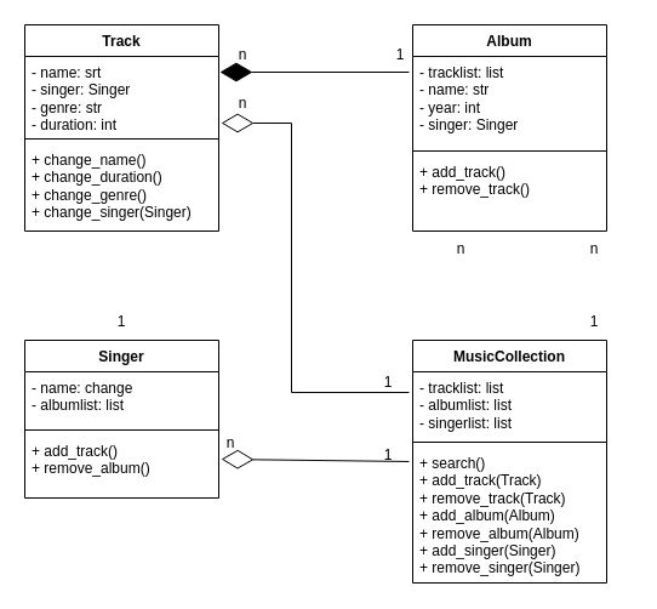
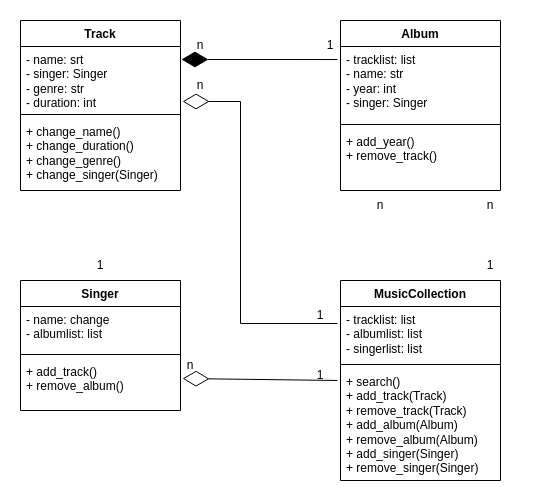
  <mxCell id="0" />
  <mxCell id="1" parent="0" />
  <mxCell id="2" value="Track" style="swimlane;fontStyle=1;align=center;verticalAlign=top;childLayout=stackLayout;horizontal=1;startSize=26;horizontalStack=0;resizeParent=1;resizeParentMax=0;resizeLast=0;collapsible=1;marginBottom=0;whiteSpace=wrap;html=1;" parent="1" vertex="1"><mxGeometry x="20" y="20" width="160" height="170" as="geometry"><mxRectangle x="40" y="40" width="70" height="30" as="alternateBounds" /></mxGeometry></mxCell>
  <mxCell id="3" value="- name: srt&lt;br&gt;- singer: Singer&lt;br&gt;- genre: str&lt;br&gt;-&amp;nbsp;duration: int" style="text;strokeColor=none;fillColor=none;align=left;verticalAlign=top;spacingLeft=4;spacingRight=4;overflow=hidden;rotatable=0;points=[[0,0.5],[1,0.5]];portConstraint=eastwest;whiteSpace=wrap;html=1;" parent="2" vertex="1"><mxGeometry y="26" width="160" height="64" as="geometry" /></mxCell>
  <mxCell id="4" value="" style="line;strokeWidth=1;fillColor=none;align=left;verticalAlign=middle;spacingTop=-1;spacingLeft=3;spacingRight=3;rotatable=0;labelPosition=right;points=[];portConstraint=eastwest;strokeColor=inherit;" parent="2" vertex="1"><mxGeometry y="90" width="160" height="8" as="geometry" /></mxCell>
  <mxCell id="5" value="+ change_name()&lt;br&gt;+ change_duration()&lt;br&gt;+ change_genre()&lt;br&gt;+ change_singer(Singer)" style="text;strokeColor=none;fillColor=none;align=left;verticalAlign=top;spacingLeft=4;spacingRight=4;overflow=hidden;rotatable=0;points=[[0,0.5],[1,0.5]];portConstraint=eastwest;whiteSpace=wrap;html=1;" parent="2" vertex="1"><mxGeometry y="98" width="160" height="72" as="geometry" /></mxCell>
  <mxCell id="6" value="Album" style="swimlane;fontStyle=1;align=center;verticalAlign=top;childLayout=stackLayout;horizontal=1;startSize=26;horizontalStack=0;resizeParent=1;resizeParentMax=0;resizeLast=0;collapsible=1;marginBottom=0;whiteSpace=wrap;html=1;" parent="1" vertex="1"><mxGeometry x="340" y="20" width="160" height="170" as="geometry" /></mxCell>
  <mxCell id="7" value="- tracklist: list&lt;br&gt;- name: str&lt;br&gt;- year: int&lt;br&gt;- singer: Singer" style="text;strokeColor=none;fillColor=none;align=left;verticalAlign=top;spacingLeft=4;spacingRight=4;overflow=hidden;rotatable=0;points=[[0,0.5],[1,0.5]];portConstraint=eastwest;whiteSpace=wrap;html=1;" parent="6" vertex="1"><mxGeometry y="26" width="160" height="74" as="geometry" /></mxCell>
  <mxCell id="8" value="" style="line;strokeWidth=1;fillColor=none;align=left;verticalAlign=middle;spacingTop=-1;spacingLeft=3;spacingRight=3;rotatable=0;labelPosition=right;points=[];portConstraint=eastwest;strokeColor=inherit;" parent="6" vertex="1"><mxGeometry y="100" width="160" height="8" as="geometry" /></mxCell>
- <mxCell id="9" value="+ add_track()&lt;br&gt;+ remove_track()" style="text;strokeColor=none;fillColor=none;align=left;verticalAlign=top;spacingLeft=4;spacingRight=4;overflow=hidden;rotatable=0;points=[[0,0.5],[1,0.5]];portConstraint=eastwest;whiteSpace=wrap;html=1;" parent="6" vertex="1"><mxGeometry y="108" width="160" height="62" as="geometry" /></mxCell>
+ <mxCell id="9" value="+ add_year()&lt;br&gt;+ remove_track()" style="text;strokeColor=none;fillColor=none;align=left;verticalAlign=top;spacingLeft=4;spacingRight=4;overflow=hidden;rotatable=0;points=[[0,0.5],[1,0.5]];portConstraint=eastwest;whiteSpace=wrap;html=1;" parent="6" vertex="1"><mxGeometry y="108" width="160" height="62" as="geometry" /></mxCell>
  <mxCell id="10" value="Singer" style="swimlane;fontStyle=1;align=center;verticalAlign=top;childLayout=stackLayout;horizontal=1;startSize=26;horizontalStack=0;resizeParent=1;resizeParentMax=0;resizeLast=0;collapsible=1;marginBottom=0;whiteSpace=wrap;html=1;" parent="1" vertex="1"><mxGeometry x="20" y="280" width="160" height="130" as="geometry" /></mxCell>
  <mxCell id="11" value="- name: change&lt;br&gt;- albumlist: list" style="text;strokeColor=none;fillColor=none;align=left;verticalAlign=top;spacingLeft=4;spacingRight=4;overflow=hidden;rotatable=0;points=[[0,0.5],[1,0.5]];portConstraint=eastwest;whiteSpace=wrap;html=1;" parent="10" vertex="1"><mxGeometry y="26" width="160" height="44" as="geometry" /></mxCell>
  <mxCell id="12" value="" style="line;strokeWidth=1;fillColor=none;align=left;verticalAlign=middle;spacingTop=-1;spacingLeft=3;spacingRight=3;rotatable=0;labelPosition=right;points=[];portConstraint=eastwest;strokeColor=inherit;" parent="10" vertex="1"><mxGeometry y="70" width="160" height="8" as="geometry" /></mxCell>
  <mxCell id="13" value="+ add_track()&lt;br style=&quot;border-color: var(--border-color);&quot;&gt;+ remove_album()" style="text;strokeColor=none;fillColor=none;align=left;verticalAlign=top;spacingLeft=4;spacingRight=4;overflow=hidden;rotatable=0;points=[[0,0.5],[1,0.5]];portConstraint=eastwest;whiteSpace=wrap;html=1;" parent="10" vertex="1"><mxGeometry y="78" width="160" height="52" as="geometry" /></mxCell>
  <mxCell id="14" value="MusicCollection" style="swimlane;fontStyle=1;align=center;verticalAlign=top;childLayout=stackLayout;horizontal=1;startSize=26;horizontalStack=0;resizeParent=1;resizeParentMax=0;resizeLast=0;collapsible=1;marginBottom=0;whiteSpace=wrap;html=1;" parent="1" vertex="1"><mxGeometry x="340" y="280" width="160" height="200" as="geometry" /></mxCell>
  <mxCell id="15" value="- tracklist: list&lt;br&gt;- albumlist: list&lt;br&gt;- singerlist: list" style="text;strokeColor=none;fillColor=none;align=left;verticalAlign=top;spacingLeft=4;spacingRight=4;overflow=hidden;rotatable=0;points=[[0,0.5],[1,0.5]];portConstraint=eastwest;whiteSpace=wrap;html=1;" parent="14" vertex="1"><mxGeometry y="26" width="160" height="54" as="geometry" /></mxCell>
  <mxCell id="16" value="" style="line;strokeWidth=1;fillColor=none;align=left;verticalAlign=middle;spacingTop=-1;spacingLeft=3;spacingRight=3;rotatable=0;labelPosition=right;points=[];portConstraint=eastwest;strokeColor=inherit;" parent="14" vertex="1"><mxGeometry y="80" width="160" height="8" as="geometry" /></mxCell>
  <mxCell id="17" value="+ search()&lt;br&gt;+ add_track(Track)&lt;br&gt;+ remove_track(Track)&lt;br style=&quot;border-color: var(--border-color);&quot;&gt;+ add_album(Album)&lt;br style=&quot;border-color: var(--border-color);&quot;&gt;+ remove_album(Album)&lt;br style=&quot;border-color: var(--border-color);&quot;&gt;+ add_singer(Singer)&lt;br style=&quot;border-color: var(--border-color);&quot;&gt;+ remove_singer(Singer)" style="text;strokeColor=none;fillColor=none;align=left;verticalAlign=top;spacingLeft=4;spacingRight=4;overflow=hidden;rotatable=0;points=[[0,0.5],[1,0.5]];portConstraint=eastwest;whiteSpace=wrap;html=1;" parent="14" vertex="1"><mxGeometry y="88" width="160" height="112" as="geometry" /></mxCell>
  <mxCell id="18" value="n" style="text;html=1;strokeColor=none;fillColor=none;align=center;verticalAlign=middle;whiteSpace=wrap;rounded=0;" parent="1" vertex="1"><mxGeometry x="460" y="190" width="60" height="30" as="geometry" /></mxCell>
  <mxCell id="19" value="1" style="text;html=1;strokeColor=none;fillColor=none;align=center;verticalAlign=middle;whiteSpace=wrap;rounded=0;" parent="1" vertex="1"><mxGeometry x="460" y="250" width="60" height="30" as="geometry" /></mxCell>
  <mxCell id="20" value="" style="endArrow=diamondThin;endFill=0;endSize=24;html=1;rounded=0;exitX=-0.019;exitY=0.315;exitDx=0;exitDy=0;exitPerimeter=0;labelPosition=right;verticalLabelPosition=top;align=left;verticalAlign=bottom;entryX=1.013;entryY=0.859;entryDx=0;entryDy=0;entryPerimeter=0;" parent="1" source="15" target="3" edge="1"><mxGeometry width="160" relative="1" as="geometry"><mxPoint x="280" y="264" as="sourcePoint" /><mxPoint x="300" y="100" as="targetPoint" /><Array as="points"><mxPoint x="240" y="323" /><mxPoint x="240" y="101" /></Array></mxGeometry></mxCell>
  <mxCell id="21" value="n" style="text;html=1;strokeColor=none;fillColor=none;align=center;verticalAlign=middle;whiteSpace=wrap;rounded=0;" parent="1" vertex="1"><mxGeometry x="170" y="70" width="60" height="30" as="geometry" /></mxCell>
  <mxCell id="22" value="1" style="text;html=1;strokeColor=none;fillColor=none;align=center;verticalAlign=middle;whiteSpace=wrap;rounded=0;" parent="1" vertex="1"><mxGeometry x="290" y="300" width="60" height="30" as="geometry" /></mxCell>
  <mxCell id="23" value="" style="endArrow=diamondThin;endFill=0;endSize=24;html=1;rounded=0;exitX=-0.019;exitY=0.107;exitDx=0;exitDy=0;exitPerimeter=0;entryX=1.013;entryY=0.385;entryDx=0;entryDy=0;entryPerimeter=0;labelPosition=right;verticalLabelPosition=top;align=left;verticalAlign=bottom;" parent="1" source="17" target="13" edge="1"><mxGeometry width="160" relative="1" as="geometry"><mxPoint x="478" y="286" as="sourcePoint" /><mxPoint x="479" y="202" as="targetPoint" /></mxGeometry></mxCell>
  <mxCell id="24" value="1" style="text;html=1;strokeColor=none;fillColor=none;align=center;verticalAlign=middle;whiteSpace=wrap;rounded=0;" parent="1" vertex="1"><mxGeometry x="290" y="360" width="60" height="30" as="geometry" /></mxCell>
  <mxCell id="25" value="n" style="text;html=1;strokeColor=none;fillColor=none;align=center;verticalAlign=middle;whiteSpace=wrap;rounded=0;" parent="1" vertex="1"><mxGeometry x="160" y="350" width="60" height="30" as="geometry" /></mxCell>
  <mxCell id="26" value="" style="endArrow=diamondThin;endFill=1;endSize=24;html=1;rounded=0;exitX=-0.019;exitY=0.176;exitDx=0;exitDy=0;exitPerimeter=0;entryX=1.006;entryY=0.203;entryDx=0;entryDy=0;entryPerimeter=0;" parent="1" source="7" target="3" edge="1"><mxGeometry width="160" relative="1" as="geometry"><mxPoint x="310" y="230" as="sourcePoint" /><mxPoint x="470" y="230" as="targetPoint" /></mxGeometry></mxCell>
  <mxCell id="27" value="n" style="text;html=1;strokeColor=none;fillColor=none;align=center;verticalAlign=middle;whiteSpace=wrap;rounded=0;" parent="1" vertex="1"><mxGeometry x="170" y="30" width="60" height="30" as="geometry" /></mxCell>
  <mxCell id="28" value="1" style="text;html=1;strokeColor=none;fillColor=none;align=center;verticalAlign=middle;whiteSpace=wrap;rounded=0;" parent="1" vertex="1"><mxGeometry x="300" y="30" width="60" height="30" as="geometry" /></mxCell>
  <mxCell id="29" value="n" style="text;html=1;strokeColor=none;fillColor=none;align=center;verticalAlign=middle;whiteSpace=wrap;rounded=0;" parent="1" vertex="1"><mxGeometry x="350" y="190" width="60" height="30" as="geometry" /></mxCell>
  <mxCell id="30" value="1" style="text;html=1;strokeColor=none;fillColor=none;align=center;verticalAlign=middle;whiteSpace=wrap;rounded=0;" parent="1" vertex="1"><mxGeometry x="70" y="250" width="60" height="30" as="geometry" /></mxCell>
